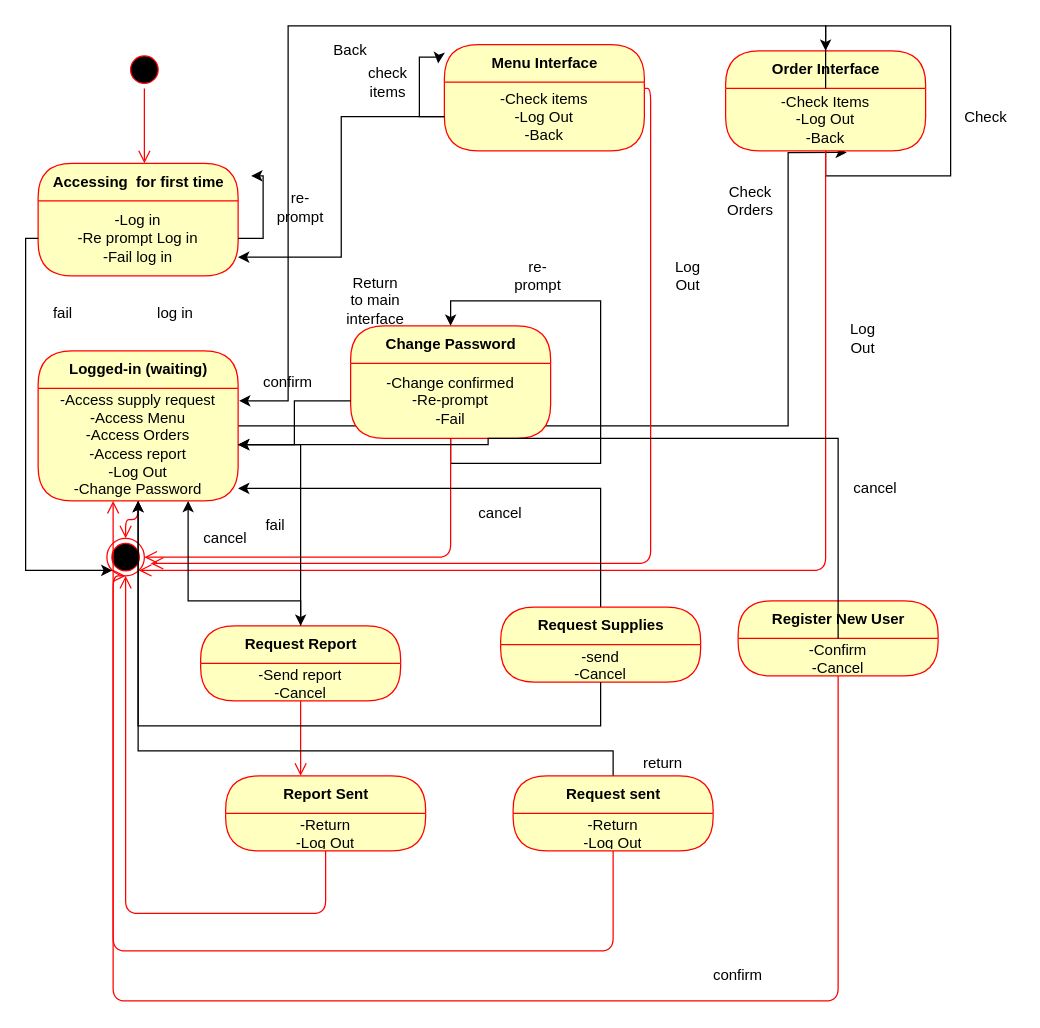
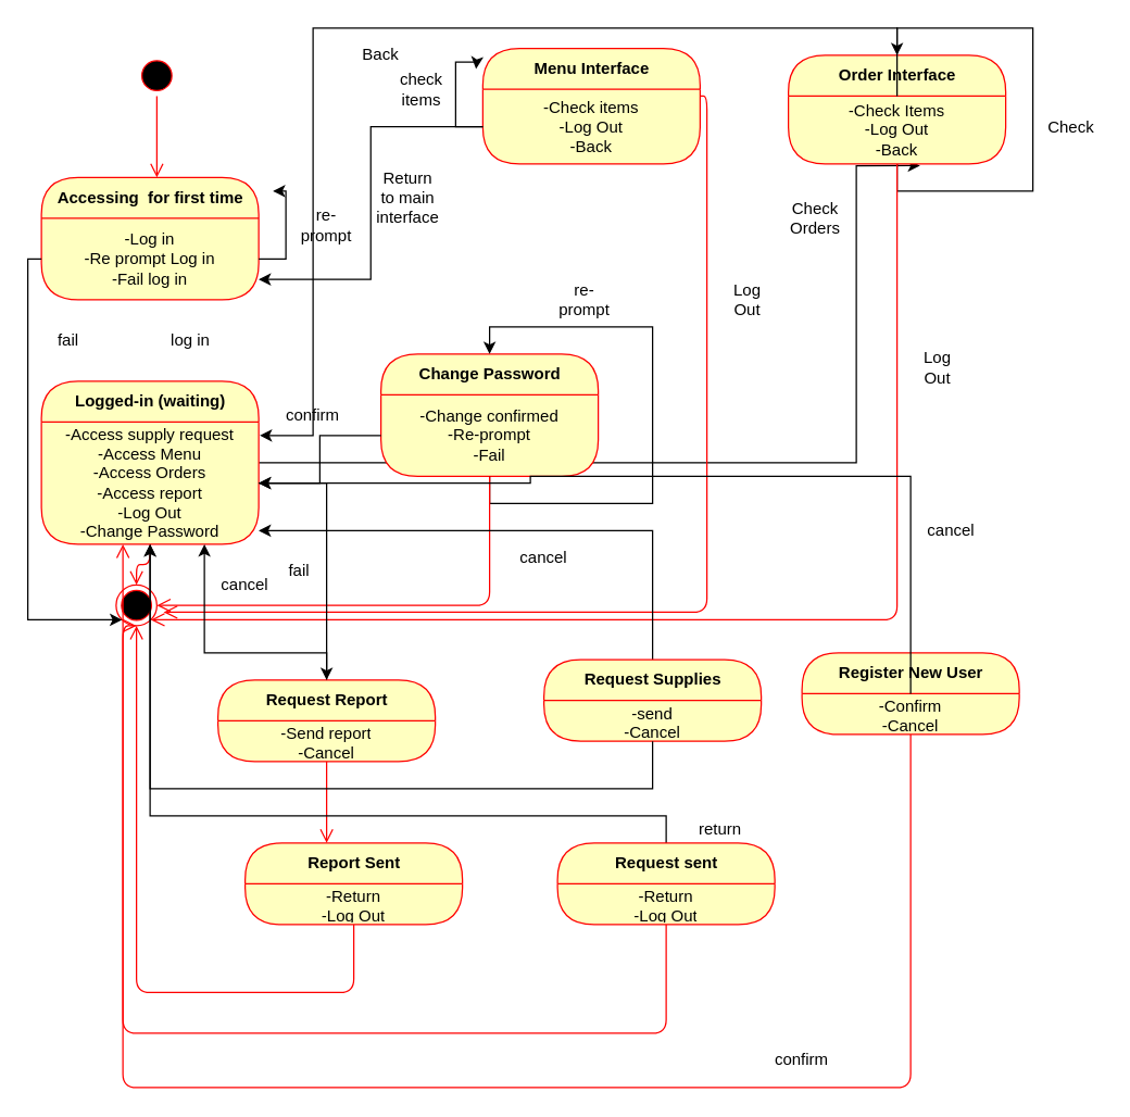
  <mxCell id="0" />
  <mxCell id="1" parent="0" />
  <mxCell id="2" value="" style="ellipse;html=1;shape=startState;fillColor=#000000;strokeColor=#ff0000;" vertex="1" parent="1"><mxGeometry x="100" y="40" width="30" height="30" as="geometry" /></mxCell>
  <mxCell id="3" value="" style="edgeStyle=orthogonalEdgeStyle;html=1;verticalAlign=bottom;endArrow=open;endSize=8;strokeColor=#ff0000;" edge="1" source="2" parent="1"><mxGeometry relative="1" as="geometry"><mxPoint x="115" y="130" as="targetPoint" /></mxGeometry></mxCell>
  <mxCell id="4" value="Accessing&amp;nbsp; for first time" style="swimlane;html=1;fontStyle=1;align=center;verticalAlign=middle;childLayout=stackLayout;horizontal=1;startSize=30;horizontalStack=0;resizeParent=0;resizeLast=1;container=0;fontColor=#000000;collapsible=0;rounded=1;arcSize=30;strokeColor=#ff0000;fillColor=#ffffc0;swimlaneFillColor=#ffffc0;" vertex="1" parent="1"><mxGeometry x="30" y="130" width="160" height="90" as="geometry" /></mxCell>
  <mxCell id="5" value="-Log in&lt;br&gt;-Re prompt Log in&lt;br&gt;-Fail log in&lt;br&gt;" style="text;html=1;strokeColor=none;fillColor=none;align=center;verticalAlign=middle;spacingLeft=4;spacingRight=4;whiteSpace=wrap;overflow=hidden;rotatable=0;fontColor=#000000;" vertex="1" parent="4"><mxGeometry y="30" width="160" height="60" as="geometry" /></mxCell>
  <mxCell id="6" style="edgeStyle=orthogonalEdgeStyle;rounded=0;orthogonalLoop=1;jettySize=auto;html=1;entryX=0.606;entryY=1.025;entryDx=0;entryDy=0;entryPerimeter=0;" edge="1" parent="1" source="7" target="35"><mxGeometry relative="1" as="geometry"><Array as="points"><mxPoint x="630" y="340" /><mxPoint x="630" y="121" /></Array></mxGeometry></mxCell>
  <mxCell id="7" value="Logged-in (waiting)" style="swimlane;html=1;fontStyle=1;align=center;verticalAlign=middle;childLayout=stackLayout;horizontal=1;startSize=30;horizontalStack=0;resizeParent=0;resizeLast=1;container=0;fontColor=#000000;collapsible=0;rounded=1;arcSize=30;strokeColor=#ff0000;fillColor=#ffffc0;swimlaneFillColor=#ffffc0;" vertex="1" parent="1"><mxGeometry x="30" y="280" width="160" height="120" as="geometry" /></mxCell>
  <mxCell id="8" value="-Access supply request&lt;br&gt;-Access Menu&lt;br&gt;-Access Orders&lt;br&gt;-Access report&lt;br&gt;-Log Out&lt;br&gt;-Change Password&lt;br&gt;" style="text;html=1;strokeColor=none;fillColor=none;align=center;verticalAlign=middle;spacingLeft=4;spacingRight=4;whiteSpace=wrap;overflow=hidden;rotatable=0;fontColor=#000000;" vertex="1" parent="7"><mxGeometry y="30" width="160" height="90" as="geometry" /></mxCell>
  <mxCell id="9" value="" style="edgeStyle=orthogonalEdgeStyle;html=1;verticalAlign=bottom;endArrow=open;endSize=8;strokeColor=#ff0000;entryX=0.5;entryY=0;entryDx=0;entryDy=0;" edge="1" source="7" parent="1" target="10"><mxGeometry relative="1" as="geometry"><mxPoint x="115" y="390" as="targetPoint" /><Array as="points" /></mxGeometry></mxCell>
  <mxCell id="10" value="" style="ellipse;html=1;shape=endState;fillColor=#000000;strokeColor=#ff0000;" vertex="1" parent="1"><mxGeometry x="85" y="430" width="30" height="30" as="geometry" /></mxCell>
  <mxCell id="11" value="Change Password" style="swimlane;html=1;fontStyle=1;align=center;verticalAlign=middle;childLayout=stackLayout;horizontal=1;startSize=30;horizontalStack=0;resizeParent=0;resizeLast=1;container=0;fontColor=#000000;collapsible=0;rounded=1;arcSize=30;strokeColor=#ff0000;fillColor=#ffffc0;swimlaneFillColor=#ffffc0;" vertex="1" parent="1"><mxGeometry x="280" y="260" width="160" height="90" as="geometry" /></mxCell>
  <mxCell id="12" value="-Change confirmed&lt;br&gt;-Re-prompt&lt;br&gt;-Fail&lt;br&gt;" style="text;html=1;strokeColor=none;fillColor=none;align=center;verticalAlign=middle;spacingLeft=4;spacingRight=4;whiteSpace=wrap;overflow=hidden;rotatable=0;fontColor=#000000;" vertex="1" parent="11"><mxGeometry y="30" width="160" height="60" as="geometry" /></mxCell>
  <mxCell id="13" value="-Change confirmed&lt;br&gt;-Re-prompt&lt;br&gt;-Fail&lt;br&gt;" style="text;html=1;strokeColor=none;fillColor=none;align=center;verticalAlign=middle;spacingLeft=4;spacingRight=4;whiteSpace=wrap;overflow=hidden;rotatable=0;fontColor=#000000;" vertex="1" parent="11"><mxGeometry y="90" width="160" as="geometry" /></mxCell>
  <mxCell id="14" style="edgeStyle=orthogonalEdgeStyle;rounded=0;orthogonalLoop=1;jettySize=auto;html=1;entryX=0.5;entryY=0;entryDx=0;entryDy=0;" edge="1" parent="11" source="13" target="11"><mxGeometry relative="1" as="geometry"><mxPoint x="190" y="30" as="targetPoint" /><Array as="points"><mxPoint x="80" y="110" /><mxPoint x="200" y="110" /><mxPoint x="200" y="-20" /><mxPoint x="80" y="-20" /></Array></mxGeometry></mxCell>
  <mxCell id="15" value="" style="edgeStyle=orthogonalEdgeStyle;html=1;verticalAlign=bottom;endArrow=open;endSize=8;strokeColor=#ff0000;entryX=1;entryY=0.5;entryDx=0;entryDy=0;" edge="1" source="11" parent="1" target="10"><mxGeometry relative="1" as="geometry"><mxPoint x="360" y="380" as="targetPoint" /><Array as="points"><mxPoint x="360" y="445" /></Array></mxGeometry></mxCell>
  <mxCell id="16" style="edgeStyle=orthogonalEdgeStyle;rounded=0;orthogonalLoop=1;jettySize=auto;html=1;" edge="1" parent="1" source="12" target="8"><mxGeometry relative="1" as="geometry" /></mxCell>
  <mxCell id="17" value="re-prompt" style="text;html=1;strokeColor=none;fillColor=none;align=center;verticalAlign=middle;whiteSpace=wrap;rounded=0;" vertex="1" parent="1"><mxGeometry x="410" y="210" width="40" height="20" as="geometry" /></mxCell>
  <mxCell id="18" value="confirm" style="text;html=1;strokeColor=none;fillColor=none;align=center;verticalAlign=middle;whiteSpace=wrap;rounded=0;" vertex="1" parent="1"><mxGeometry x="210" y="295" width="40" height="20" as="geometry" /></mxCell>
  <mxCell id="19" value="fail" style="text;html=1;strokeColor=none;fillColor=none;align=center;verticalAlign=middle;whiteSpace=wrap;rounded=0;" vertex="1" parent="1"><mxGeometry x="200" y="410" width="40" height="20" as="geometry" /></mxCell>
  <mxCell id="20" style="edgeStyle=orthogonalEdgeStyle;rounded=0;orthogonalLoop=1;jettySize=auto;html=1;" edge="1" parent="1" source="5"><mxGeometry relative="1" as="geometry"><mxPoint x="200" y="140" as="targetPoint" /></mxGeometry></mxCell>
  <mxCell id="21" value="re-prompt" style="text;html=1;strokeColor=none;fillColor=none;align=center;verticalAlign=middle;whiteSpace=wrap;rounded=0;" vertex="1" parent="1"><mxGeometry x="220" y="155" width="40" height="20" as="geometry" /></mxCell>
  <mxCell id="22" style="edgeStyle=orthogonalEdgeStyle;rounded=0;orthogonalLoop=1;jettySize=auto;html=1;entryX=0;entryY=1;entryDx=0;entryDy=0;" edge="1" parent="1" source="5" target="10"><mxGeometry relative="1" as="geometry"><Array as="points"><mxPoint x="20" y="190" /><mxPoint x="20" y="456" /></Array></mxGeometry></mxCell>
  <mxCell id="23" value="fail" style="text;html=1;strokeColor=none;fillColor=none;align=center;verticalAlign=middle;whiteSpace=wrap;rounded=0;" vertex="1" parent="1"><mxGeometry x="30" y="240" width="40" height="20" as="geometry" /></mxCell>
  <mxCell id="24" value="log in" style="text;html=1;strokeColor=none;fillColor=none;align=center;verticalAlign=middle;whiteSpace=wrap;rounded=0;" vertex="1" parent="1"><mxGeometry x="120" y="240" width="40" height="20" as="geometry" /></mxCell>
  <mxCell id="25" value="Menu Interface" style="swimlane;html=1;fontStyle=1;align=center;verticalAlign=middle;childLayout=stackLayout;horizontal=1;startSize=30;horizontalStack=0;resizeParent=0;resizeLast=1;container=0;fontColor=#000000;collapsible=0;rounded=1;arcSize=30;strokeColor=#ff0000;fillColor=#ffffc0;swimlaneFillColor=#ffffc0;" vertex="1" parent="1"><mxGeometry x="355" y="35" width="160" height="85" as="geometry" /></mxCell>
  <mxCell id="26" value="-Check items&lt;br&gt;-Log Out&lt;br&gt;-Back&lt;br&gt;" style="text;html=1;strokeColor=none;fillColor=none;align=center;verticalAlign=middle;spacingLeft=4;spacingRight=4;whiteSpace=wrap;overflow=hidden;rotatable=0;fontColor=#000000;" vertex="1" parent="25"><mxGeometry y="30" width="160" height="55" as="geometry" /></mxCell>
  <mxCell id="27" value="" style="edgeStyle=orthogonalEdgeStyle;html=1;verticalAlign=bottom;endArrow=open;endSize=8;strokeColor=#ff0000;" edge="1" source="25" parent="1"><mxGeometry relative="1" as="geometry"><mxPoint x="120" y="450" as="targetPoint" /><Array as="points"><mxPoint x="520" y="70" /><mxPoint x="520" y="450" /></Array></mxGeometry></mxCell>
  <mxCell id="28" style="edgeStyle=orthogonalEdgeStyle;rounded=0;orthogonalLoop=1;jettySize=auto;html=1;" edge="1" parent="1" source="26"><mxGeometry relative="1" as="geometry"><mxPoint x="350" y="50" as="targetPoint" /></mxGeometry></mxCell>
  <mxCell id="29" value="check items" style="text;html=1;strokeColor=none;fillColor=none;align=center;verticalAlign=middle;whiteSpace=wrap;rounded=0;" vertex="1" parent="1"><mxGeometry x="290" y="55" width="40" height="20" as="geometry" /></mxCell>
  <mxCell id="30" value="Log Out" style="text;html=1;strokeColor=none;fillColor=none;align=center;verticalAlign=middle;whiteSpace=wrap;rounded=0;" vertex="1" parent="1"><mxGeometry x="530" y="210" width="40" height="20" as="geometry" /></mxCell>
  <mxCell id="31" style="edgeStyle=orthogonalEdgeStyle;rounded=0;orthogonalLoop=1;jettySize=auto;html=1;entryX=1;entryY=0.75;entryDx=0;entryDy=0;" edge="1" parent="1" source="26" target="5"><mxGeometry relative="1" as="geometry" /></mxCell>
- <mxCell id="32" value="Return to main interface" style="text;html=1;strokeColor=none;fillColor=none;align=center;verticalAlign=middle;whiteSpace=wrap;rounded=0;" vertex="1" parent="1"><mxGeometry x="280" y="230" width="40" height="20" as="geometry" /></mxCell>
+ <mxCell id="32" value="Return to main interface" style="text;html=1;strokeColor=none;fillColor=none;align=center;verticalAlign=middle;whiteSpace=wrap;rounded=0;" vertex="1" parent="1"><mxGeometry x="280" y="135" width="40" height="20" as="geometry" /></mxCell>
  <mxCell id="33" value="Order Interface" style="swimlane;html=1;fontStyle=1;align=center;verticalAlign=middle;childLayout=stackLayout;horizontal=1;startSize=30;horizontalStack=0;resizeParent=0;resizeLast=1;container=0;fontColor=#000000;collapsible=0;rounded=1;arcSize=30;strokeColor=#ff0000;fillColor=#ffffc0;swimlaneFillColor=#ffffc0;" vertex="1" parent="1"><mxGeometry x="580" y="40" width="160" height="80" as="geometry" /></mxCell>
  <mxCell id="34" style="edgeStyle=orthogonalEdgeStyle;rounded=0;orthogonalLoop=1;jettySize=auto;html=1;entryX=0.5;entryY=0;entryDx=0;entryDy=0;" edge="1" parent="33" source="35" target="33"><mxGeometry relative="1" as="geometry"><Array as="points"><mxPoint x="80" y="100" /><mxPoint x="180" y="100" /><mxPoint x="180" y="-20" /><mxPoint x="80" y="-20" /></Array></mxGeometry></mxCell>
  <mxCell id="35" value="-Check Items&lt;br&gt;-Log Out&lt;br&gt;-Back&lt;br&gt;" style="text;html=1;strokeColor=none;fillColor=none;align=center;verticalAlign=middle;spacingLeft=4;spacingRight=4;whiteSpace=wrap;overflow=hidden;rotatable=0;fontColor=#000000;" vertex="1" parent="33"><mxGeometry y="30" width="160" height="50" as="geometry" /></mxCell>
  <mxCell id="36" value="" style="edgeStyle=orthogonalEdgeStyle;html=1;verticalAlign=bottom;endArrow=open;endSize=8;strokeColor=#ff0000;entryX=1;entryY=1;entryDx=0;entryDy=0;" edge="1" source="33" parent="1" target="10"><mxGeometry relative="1" as="geometry"><mxPoint x="660" y="160" as="targetPoint" /><Array as="points"><mxPoint x="660" y="456" /></Array></mxGeometry></mxCell>
  <mxCell id="37" value="Log Out" style="text;html=1;strokeColor=none;fillColor=none;align=center;verticalAlign=middle;whiteSpace=wrap;rounded=0;" vertex="1" parent="1"><mxGeometry x="670" y="260" width="40" height="20" as="geometry" /></mxCell>
  <mxCell id="38" value="Check&amp;nbsp;" style="text;html=1;strokeColor=none;fillColor=none;align=center;verticalAlign=middle;whiteSpace=wrap;rounded=0;" vertex="1" parent="1"><mxGeometry x="770" y="83" width="40" height="20" as="geometry" /></mxCell>
  <mxCell id="39" style="edgeStyle=orthogonalEdgeStyle;rounded=0;orthogonalLoop=1;jettySize=auto;html=1;entryX=1.005;entryY=0.111;entryDx=0;entryDy=0;entryPerimeter=0;" edge="1" parent="1" source="35" target="8"><mxGeometry relative="1" as="geometry"><Array as="points"><mxPoint x="660" y="20" /><mxPoint x="230" y="20" /><mxPoint x="230" y="320" /></Array></mxGeometry></mxCell>
  <mxCell id="40" value="Back" style="text;html=1;strokeColor=none;fillColor=none;align=center;verticalAlign=middle;whiteSpace=wrap;rounded=0;" vertex="1" parent="1"><mxGeometry x="260" y="30" width="40" height="20" as="geometry" /></mxCell>
  <mxCell id="41" value="Check Orders" style="text;html=1;strokeColor=none;fillColor=none;align=center;verticalAlign=middle;whiteSpace=wrap;rounded=0;" vertex="1" parent="1"><mxGeometry x="580" y="150" width="40" height="20" as="geometry" /></mxCell>
  <mxCell id="42" style="edgeStyle=orthogonalEdgeStyle;rounded=0;orthogonalLoop=1;jettySize=auto;html=1;entryX=0.75;entryY=1;entryDx=0;entryDy=0;" edge="1" parent="1" source="43" target="8"><mxGeometry relative="1" as="geometry"><Array as="points"><mxPoint x="240" y="480" /><mxPoint x="150" y="480" /></Array></mxGeometry></mxCell>
  <mxCell id="43" value="Request Report" style="swimlane;html=1;fontStyle=1;align=center;verticalAlign=middle;childLayout=stackLayout;horizontal=1;startSize=30;horizontalStack=0;resizeParent=0;resizeLast=1;container=0;fontColor=#000000;collapsible=0;rounded=1;arcSize=30;strokeColor=#ff0000;fillColor=#ffffc0;swimlaneFillColor=#ffffc0;" vertex="1" parent="1"><mxGeometry x="160" y="500" width="160" height="60" as="geometry" /></mxCell>
  <mxCell id="44" value="-Send report&lt;br&gt;-Cancel&lt;br&gt;" style="text;html=1;strokeColor=none;fillColor=none;align=center;verticalAlign=middle;spacingLeft=4;spacingRight=4;whiteSpace=wrap;overflow=hidden;rotatable=0;fontColor=#000000;" vertex="1" parent="43"><mxGeometry y="30" width="160" height="30" as="geometry" /></mxCell>
  <mxCell id="45" value="Subtitle" style="text;html=1;strokeColor=none;fillColor=none;align=center;verticalAlign=middle;spacingLeft=4;spacingRight=4;whiteSpace=wrap;overflow=hidden;rotatable=0;fontColor=#000000;" vertex="1" parent="43"><mxGeometry y="60" width="160" as="geometry" /></mxCell>
  <mxCell id="46" value="" style="edgeStyle=orthogonalEdgeStyle;html=1;verticalAlign=bottom;endArrow=open;endSize=8;strokeColor=#ff0000;" edge="1" source="43" parent="1"><mxGeometry relative="1" as="geometry"><mxPoint x="240" y="620" as="targetPoint" /></mxGeometry></mxCell>
  <mxCell id="47" value="Report Sent" style="swimlane;html=1;fontStyle=1;align=center;verticalAlign=middle;childLayout=stackLayout;horizontal=1;startSize=30;horizontalStack=0;resizeParent=0;resizeLast=1;container=0;fontColor=#000000;collapsible=0;rounded=1;arcSize=30;strokeColor=#ff0000;fillColor=#ffffc0;swimlaneFillColor=#ffffc0;" vertex="1" parent="1"><mxGeometry x="180" y="620" width="160" height="60" as="geometry" /></mxCell>
  <mxCell id="48" value="-Return&lt;br&gt;-Log Out&lt;br&gt;" style="text;html=1;strokeColor=none;fillColor=none;align=center;verticalAlign=middle;spacingLeft=4;spacingRight=4;whiteSpace=wrap;overflow=hidden;rotatable=0;fontColor=#000000;" vertex="1" parent="47"><mxGeometry y="30" width="160" height="30" as="geometry" /></mxCell>
  <mxCell id="49" value="" style="edgeStyle=orthogonalEdgeStyle;html=1;verticalAlign=bottom;endArrow=open;endSize=8;strokeColor=#ff0000;entryX=0.5;entryY=1;entryDx=0;entryDy=0;" edge="1" source="47" parent="1" target="10"><mxGeometry relative="1" as="geometry"><mxPoint x="260" y="740" as="targetPoint" /><Array as="points"><mxPoint x="260" y="730" /><mxPoint x="100" y="730" /></Array></mxGeometry></mxCell>
  <mxCell id="50" style="edgeStyle=orthogonalEdgeStyle;rounded=0;orthogonalLoop=1;jettySize=auto;html=1;" edge="1" parent="1" source="8" target="43"><mxGeometry relative="1" as="geometry"><Array as="points"><mxPoint x="240" y="355" /></Array></mxGeometry></mxCell>
  <mxCell id="51" value="cancel" style="text;html=1;strokeColor=none;fillColor=none;align=center;verticalAlign=middle;whiteSpace=wrap;rounded=0;" vertex="1" parent="1"><mxGeometry x="160" y="420" width="40" height="20" as="geometry" /></mxCell>
  <mxCell id="52" style="edgeStyle=orthogonalEdgeStyle;rounded=0;orthogonalLoop=1;jettySize=auto;html=1;" edge="1" parent="1" source="53" target="8"><mxGeometry relative="1" as="geometry"><Array as="points"><mxPoint x="480" y="390" /></Array></mxGeometry></mxCell>
  <mxCell id="53" value="Request Supplies" style="swimlane;html=1;fontStyle=1;align=center;verticalAlign=middle;childLayout=stackLayout;horizontal=1;startSize=30;horizontalStack=0;resizeParent=0;resizeLast=1;container=0;fontColor=#000000;collapsible=0;rounded=1;arcSize=30;strokeColor=#ff0000;fillColor=#ffffc0;swimlaneFillColor=#ffffc0;" vertex="1" parent="1"><mxGeometry x="400" y="485" width="160" height="60" as="geometry" /></mxCell>
  <mxCell id="54" value="-send&lt;br&gt;-Cancel&lt;br&gt;" style="text;html=1;strokeColor=none;fillColor=none;align=center;verticalAlign=middle;spacingLeft=4;spacingRight=4;whiteSpace=wrap;overflow=hidden;rotatable=0;fontColor=#000000;" vertex="1" parent="53"><mxGeometry y="30" width="160" height="30" as="geometry" /></mxCell>
  <mxCell id="55" style="edgeStyle=orthogonalEdgeStyle;rounded=0;orthogonalLoop=1;jettySize=auto;html=1;" edge="1" parent="1" source="54" target="8"><mxGeometry relative="1" as="geometry"><Array as="points"><mxPoint x="480" y="580" /><mxPoint x="110" y="580" /></Array></mxGeometry></mxCell>
  <mxCell id="56" style="edgeStyle=orthogonalEdgeStyle;rounded=0;orthogonalLoop=1;jettySize=auto;html=1;" edge="1" parent="1" source="57" target="8"><mxGeometry relative="1" as="geometry"><Array as="points"><mxPoint x="490" y="600" /><mxPoint x="110" y="600" /></Array></mxGeometry></mxCell>
  <mxCell id="57" value="Request sent" style="swimlane;html=1;fontStyle=1;align=center;verticalAlign=middle;childLayout=stackLayout;horizontal=1;startSize=30;horizontalStack=0;resizeParent=0;resizeLast=1;container=0;fontColor=#000000;collapsible=0;rounded=1;arcSize=30;strokeColor=#ff0000;fillColor=#ffffc0;swimlaneFillColor=#ffffc0;" vertex="1" parent="1"><mxGeometry x="410" y="620" width="160" height="60" as="geometry" /></mxCell>
  <mxCell id="58" value="-Return&lt;br&gt;-Log Out&lt;br&gt;" style="text;html=1;strokeColor=none;fillColor=none;align=center;verticalAlign=middle;spacingLeft=4;spacingRight=4;whiteSpace=wrap;overflow=hidden;rotatable=0;fontColor=#000000;" vertex="1" parent="57"><mxGeometry y="30" width="160" height="30" as="geometry" /></mxCell>
  <mxCell id="59" value="" style="edgeStyle=orthogonalEdgeStyle;html=1;verticalAlign=bottom;endArrow=open;endSize=8;strokeColor=#ff0000;" edge="1" source="57" parent="1"><mxGeometry relative="1" as="geometry"><mxPoint x="100" y="460" as="targetPoint" /><Array as="points"><mxPoint x="490" y="760" /><mxPoint x="90" y="760" /></Array></mxGeometry></mxCell>
  <mxCell id="60" value="return" style="text;html=1;strokeColor=none;fillColor=none;align=center;verticalAlign=middle;whiteSpace=wrap;rounded=0;" vertex="1" parent="1"><mxGeometry x="510" y="600" width="40" height="20" as="geometry" /></mxCell>
  <mxCell id="61" value="cancel" style="text;html=1;strokeColor=none;fillColor=none;align=center;verticalAlign=middle;whiteSpace=wrap;rounded=0;" vertex="1" parent="1"><mxGeometry x="380" y="400" width="40" height="20" as="geometry" /></mxCell>
  <mxCell id="62" value="Register New User" style="swimlane;html=1;fontStyle=1;align=center;verticalAlign=middle;childLayout=stackLayout;horizontal=1;startSize=30;horizontalStack=0;resizeParent=0;resizeLast=1;container=0;fontColor=#000000;collapsible=0;rounded=1;arcSize=30;strokeColor=#ff0000;fillColor=#ffffc0;swimlaneFillColor=#ffffc0;" vertex="1" parent="1"><mxGeometry x="590" y="480" width="160" height="60" as="geometry" /></mxCell>
  <mxCell id="63" value="-Confirm&lt;br&gt;-Cancel&lt;br&gt;" style="text;html=1;strokeColor=none;fillColor=none;align=center;verticalAlign=middle;spacingLeft=4;spacingRight=4;whiteSpace=wrap;overflow=hidden;rotatable=0;fontColor=#000000;" vertex="1" parent="62"><mxGeometry y="30" width="160" height="30" as="geometry" /></mxCell>
  <mxCell id="64" value="" style="edgeStyle=orthogonalEdgeStyle;html=1;verticalAlign=bottom;endArrow=open;endSize=8;strokeColor=#ff0000;entryX=0.375;entryY=1;entryDx=0;entryDy=0;entryPerimeter=0;" edge="1" source="62" parent="1" target="8"><mxGeometry relative="1" as="geometry"><mxPoint x="670" y="600" as="targetPoint" /><Array as="points"><mxPoint x="670" y="800" /><mxPoint x="90" y="800" /></Array></mxGeometry></mxCell>
  <mxCell id="65" style="edgeStyle=orthogonalEdgeStyle;rounded=0;orthogonalLoop=1;jettySize=auto;html=1;entryX=1;entryY=0.5;entryDx=0;entryDy=0;" edge="1" parent="1" source="63" target="8"><mxGeometry relative="1" as="geometry"><Array as="points"><mxPoint x="670" y="350" /><mxPoint x="390" y="350" /><mxPoint x="390" y="355" /></Array></mxGeometry></mxCell>
  <mxCell id="66" value="cancel" style="text;html=1;strokeColor=none;fillColor=none;align=center;verticalAlign=middle;whiteSpace=wrap;rounded=0;" vertex="1" parent="1"><mxGeometry x="680" y="380" width="40" height="20" as="geometry" /></mxCell>
  <mxCell id="67" value="confirm" style="text;html=1;strokeColor=none;fillColor=none;align=center;verticalAlign=middle;whiteSpace=wrap;rounded=0;" vertex="1" parent="1"><mxGeometry x="570" y="770" width="40" height="20" as="geometry" /></mxCell>
